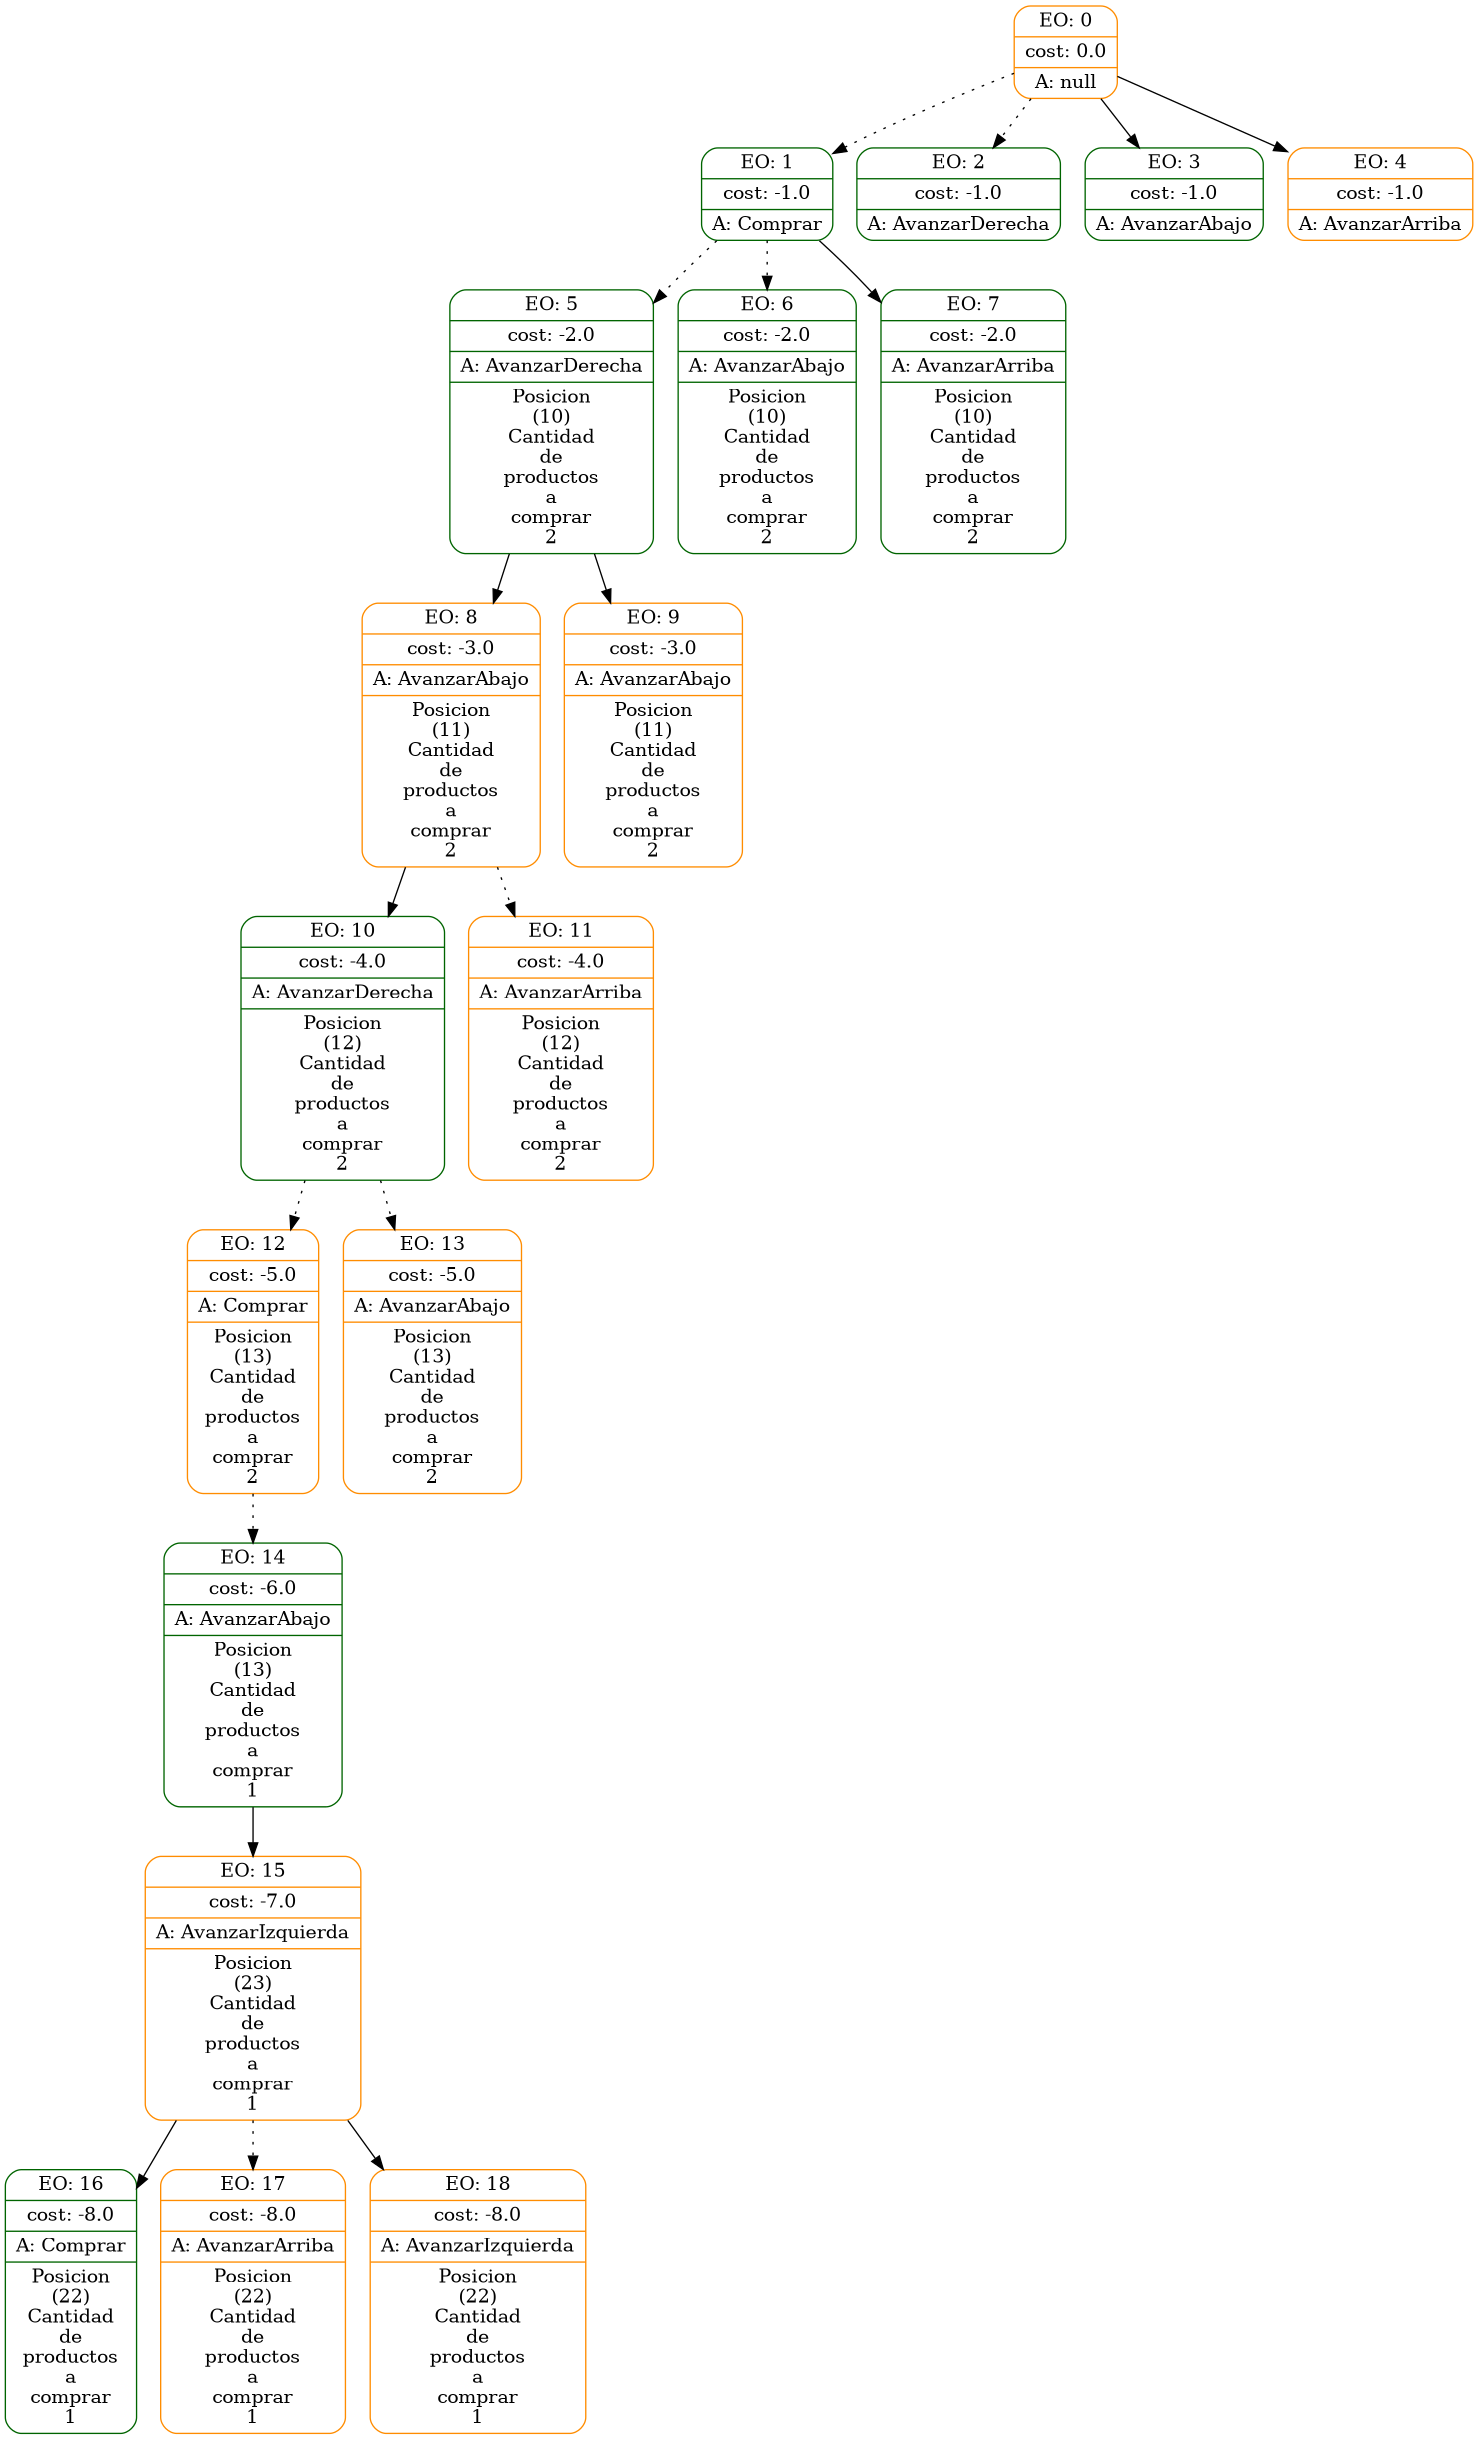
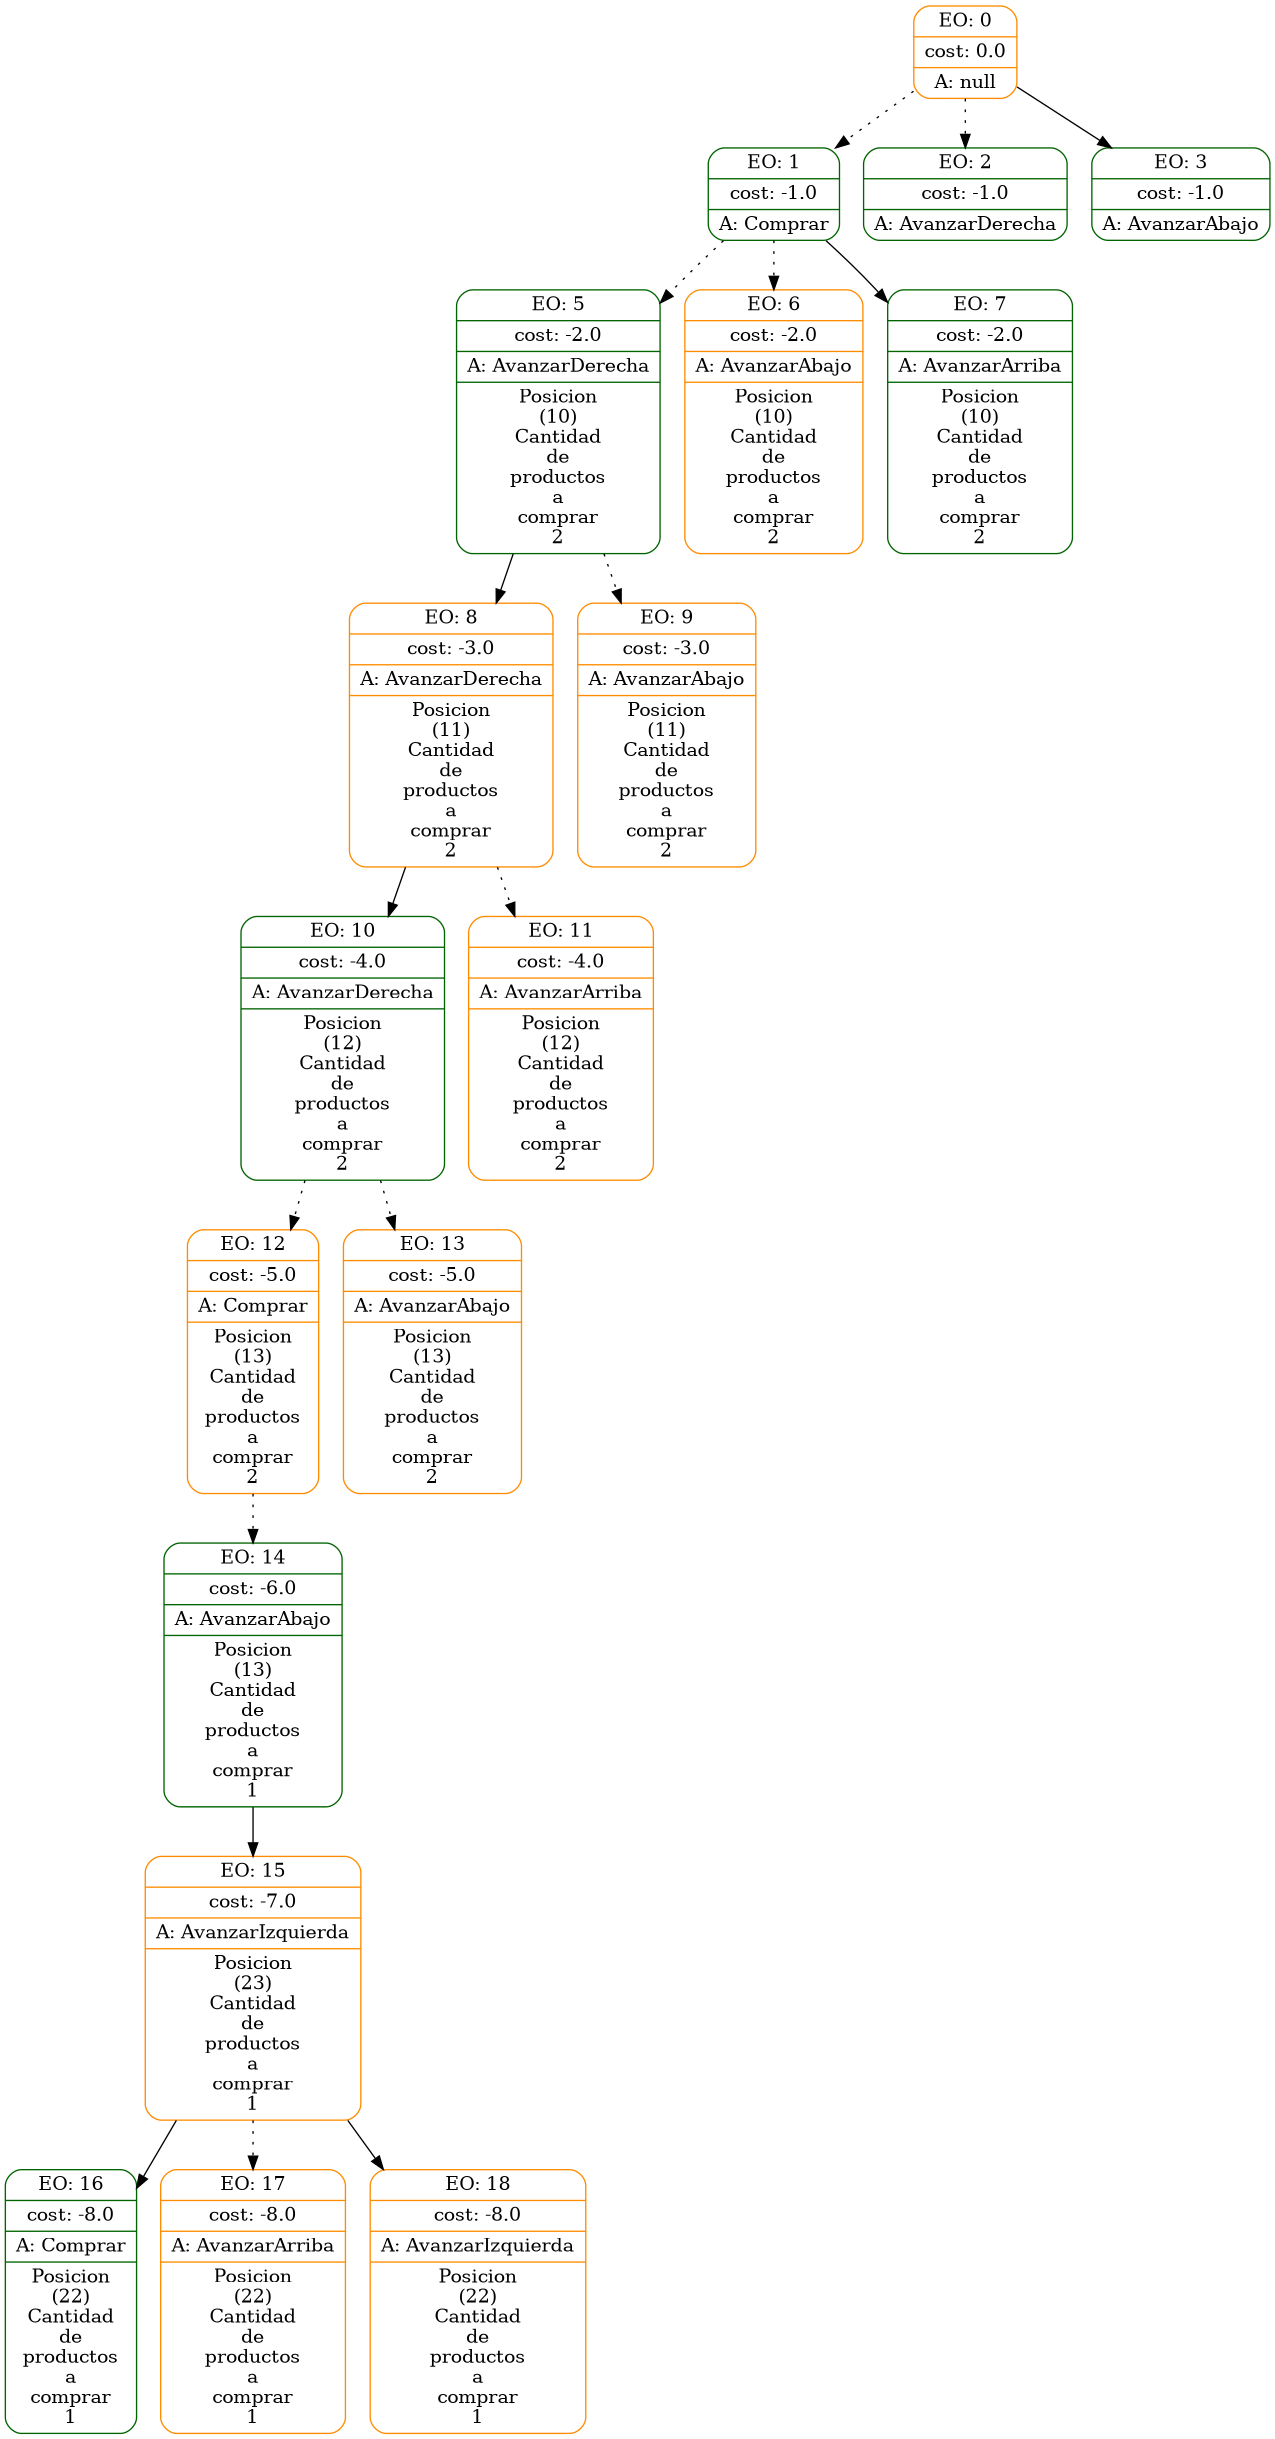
  digraph {
    fontname="DejaVu Serif"
    node [color=darkorange fontname="DejaVu Serif" shape=Mrecord]
    edge [fontname="DejaVu Serif" style=dotted]
    n1 [label="{EO: 0|cost: 0.0|A: null}"]
    n2 [color=darkgreen label="{EO: 1|cost: -1.0|A: Comprar}"]
    n3 [color=darkgreen label="{EO: 2|cost: -1.0|A: AvanzarDerecha}"]
    n4 [color=darkgreen label="{EO: 3|cost: -1.0|A: AvanzarAbajo}"]
-   n5 [label="{EO: 4|cost: -1.0|A: AvanzarArriba}"]
    n6 [color=darkgreen label="{EO: 5|cost: -2.0|A: AvanzarDerecha|Posicion\n(10)\nCantidad\nde\nproductos\na\ncomprar\n2}"]
-   n7 [color=darkgreen label="{EO: 6|cost: -2.0|A: AvanzarAbajo|Posicion\n(10)\nCantidad\nde\nproductos\na\ncomprar\n2}"]
+   n7 [label="{EO: 6|cost: -2.0|A: AvanzarAbajo|Posicion\n(10)\nCantidad\nde\nproductos\na\ncomprar\n2}"]
    n8 [color=darkgreen label="{EO: 7|cost: -2.0|A: AvanzarArriba|Posicion\n(10)\nCantidad\nde\nproductos\na\ncomprar\n2}"]
-   n9 [label="{EO: 8|cost: -3.0|A: AvanzarAbajo|Posicion\n(11)\nCantidad\nde\nproductos\na\ncomprar\n2}"]
+   n9 [label="{EO: 8|cost: -3.0|A: AvanzarDerecha|Posicion\n(11)\nCantidad\nde\nproductos\na\ncomprar\n2}"]
    n10 [label="{EO: 9|cost: -3.0|A: AvanzarAbajo|Posicion\n(11)\nCantidad\nde\nproductos\na\ncomprar\n2}"]
    n11 [color=darkgreen label="{EO: 10|cost: -4.0|A: AvanzarDerecha|Posicion\n(12)\nCantidad\nde\nproductos\na\ncomprar\n2}"]
    n12 [label="{EO: 11|cost: -4.0|A: AvanzarArriba|Posicion\n(12)\nCantidad\nde\nproductos\na\ncomprar\n2}"]
    n13 [label="{EO: 12|cost: -5.0|A: Comprar|Posicion\n(13)\nCantidad\nde\nproductos\na\ncomprar\n2}"]
    n14 [label="{EO: 13|cost: -5.0|A: AvanzarAbajo|Posicion\n(13)\nCantidad\nde\nproductos\na\ncomprar\n2}"]
    n15 [color=darkgreen label="{EO: 14|cost: -6.0|A: AvanzarAbajo|Posicion\n(13)\nCantidad\nde\nproductos\na\ncomprar\n1}"]
    n16 [label="{EO: 15|cost: -7.0|A: AvanzarIzquierda|Posicion\n(23)\nCantidad\nde\nproductos\na\ncomprar\n1}"]
    n17 [color=darkgreen label="{EO: 16|cost: -8.0|A: Comprar|Posicion\n(22)\nCantidad\nde\nproductos\na\ncomprar\n1}"]
    n18 [label="{EO: 17|cost: -8.0|A: AvanzarArriba|Posicion\n(22)\nCantidad\nde\nproductos\na\ncomprar\n1}"]
    n19 [label="{EO: 18|cost: -8.0|A: AvanzarIzquierda|Posicion\n(22)\nCantidad\nde\nproductos\na\ncomprar\n1}"]
    n1 -> n2
    n1 -> n3
    n1 -> n4 [style=solid]
-   n1 -> n5 [style=solid]
    n2 -> n6
    n2 -> n7
    n2 -> n8 [style=solid]
    n6 -> n9 [style=solid]
-   n6 -> n10 [style=solid]
+   n6 -> n10
    n9 -> n11 [style=solid]
    n9 -> n12
    n11 -> n13
    n11 -> n14
    n13 -> n15
    n15 -> n16 [style=solid]
    n16 -> n17 [style=solid]
    n16 -> n18
    n16 -> n19 [style=solid]
  }
